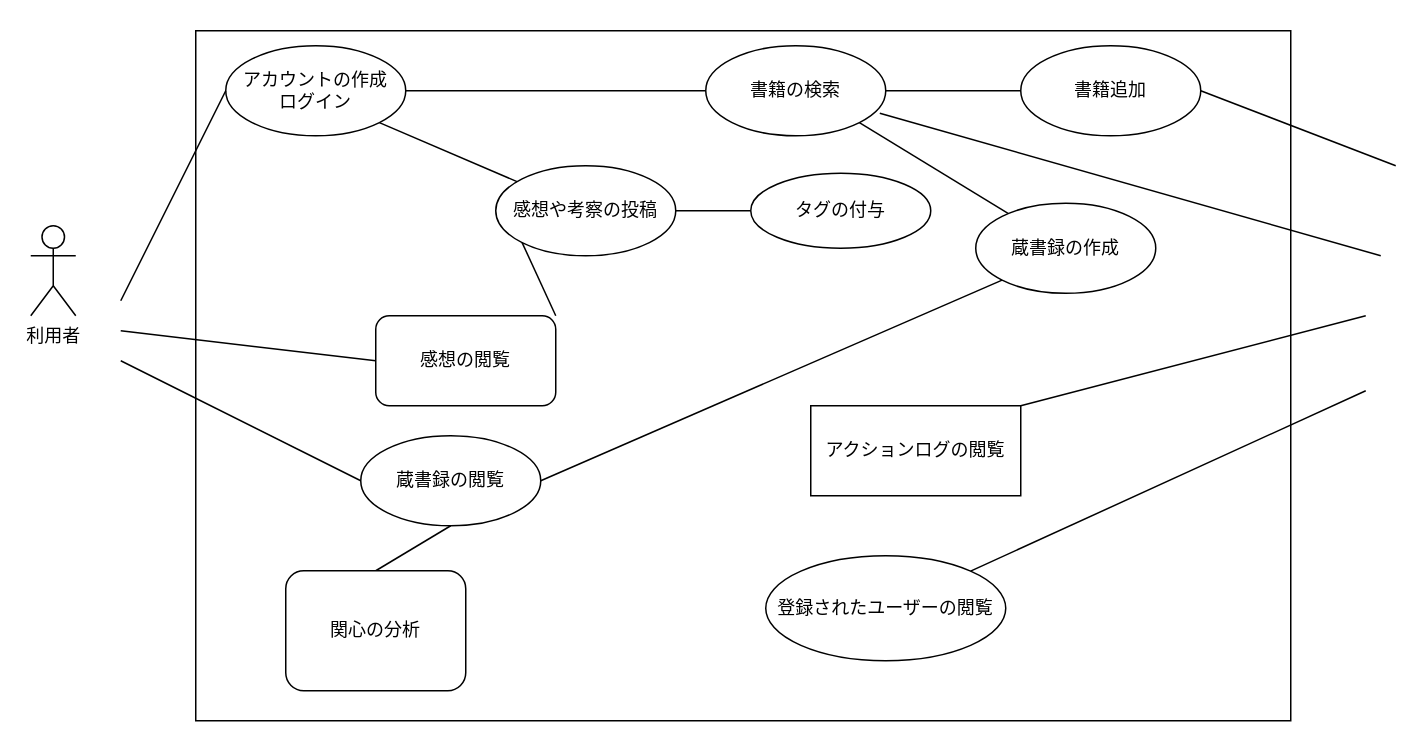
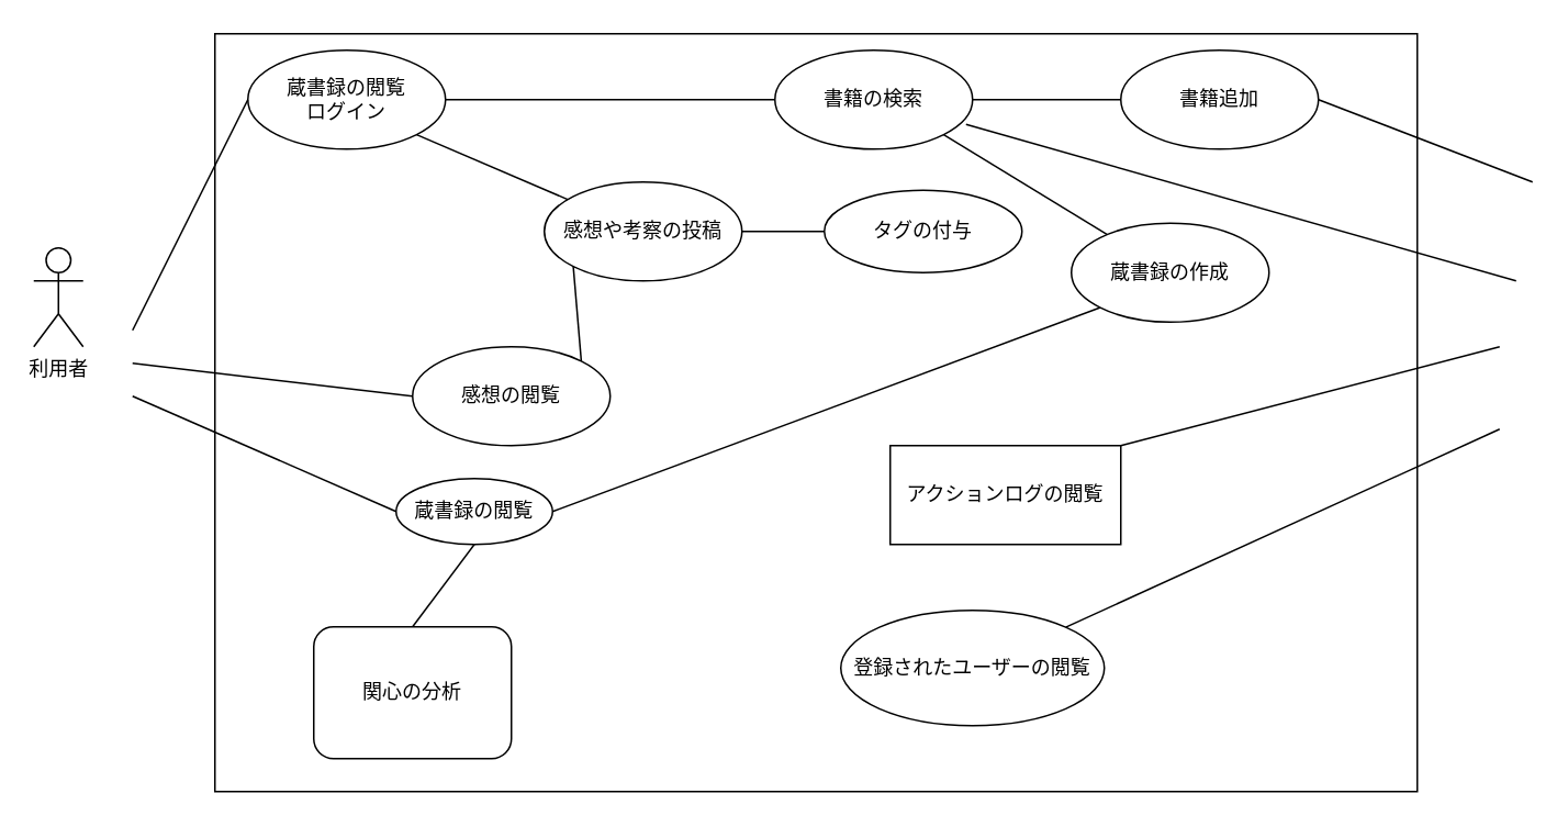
  <mxCell id="0" />
  <mxCell id="1" parent="0" />
  <mxCell id="2" value="" style="rounded=0;whiteSpace=wrap;html=1;movable=1;resizable=1;rotatable=1;deletable=1;editable=1;locked=0;connectable=1;" vertex="1" parent="1"><mxGeometry x="130" y="20" width="730" height="460" as="geometry" /></mxCell>
  <mxCell id="3" value="利用者" style="shape=umlActor;verticalLabelPosition=bottom;verticalAlign=top;html=1;outlineConnect=0;" vertex="1" parent="1"><mxGeometry x="20" y="150" width="30" height="60" as="geometry" /></mxCell>
- <mxCell id="4" value="アカウントの作成&lt;br&gt;ログイン" style="ellipse;whiteSpace=wrap;html=1;" vertex="1" parent="1"><mxGeometry x="150" y="30" width="120" height="60" as="geometry" /></mxCell>
+ <mxCell id="4" value="蔵書録の閲覧&lt;br&gt;ログイン" style="ellipse;whiteSpace=wrap;html=1;" vertex="1" parent="1"><mxGeometry x="150" y="30" width="120" height="60" as="geometry" /></mxCell>
  <mxCell id="5" value="" style="endArrow=none;html=1;rounded=0;entryX=0;entryY=0.5;entryDx=0;entryDy=0;" edge="1" parent="1" target="4"><mxGeometry width="50" height="50" relative="1" as="geometry"><mxPoint x="80" y="200" as="sourcePoint" /><mxPoint x="130" y="150" as="targetPoint" /></mxGeometry></mxCell>
  <mxCell id="6" value="書籍の検索" style="ellipse;whiteSpace=wrap;html=1;" vertex="1" parent="1"><mxGeometry x="470" y="30" width="120" height="60" as="geometry" /></mxCell>
  <mxCell id="7" value="" style="endArrow=none;html=1;rounded=0;exitX=1;exitY=0.5;exitDx=0;exitDy=0;entryX=0;entryY=0.5;entryDx=0;entryDy=0;" edge="1" parent="1" source="4" target="6"><mxGeometry width="50" height="50" relative="1" as="geometry"><mxPoint x="330" y="240" as="sourcePoint" /><mxPoint x="380" y="190" as="targetPoint" /></mxGeometry></mxCell>
  <mxCell id="8" value="感想や考察の投稿" style="ellipse;whiteSpace=wrap;html=1;" vertex="1" parent="1"><mxGeometry x="330" y="110" width="120" height="60" as="geometry" /></mxCell>
  <mxCell id="9" value="" style="endArrow=none;html=1;rounded=0;exitX=1;exitY=1;exitDx=0;exitDy=0;" edge="1" parent="1" source="4" target="8"><mxGeometry width="50" height="50" relative="1" as="geometry"><mxPoint x="250" y="310" as="sourcePoint" /><mxPoint x="300" y="260" as="targetPoint" /></mxGeometry></mxCell>
  <mxCell id="10" value="" style="endArrow=none;html=1;rounded=0;exitX=1;exitY=0.5;exitDx=0;exitDy=0;entryX=0;entryY=0.5;entryDx=0;entryDy=0;" edge="1" parent="1" source="8" target="11"><mxGeometry width="50" height="50" relative="1" as="geometry"><mxPoint x="570" y="200" as="sourcePoint" /><mxPoint x="550" y="150" as="targetPoint" /></mxGeometry></mxCell>
  <mxCell id="11" value="タグの付与" style="ellipse;whiteSpace=wrap;html=1;" vertex="1" parent="1"><mxGeometry x="500" y="115" width="120" height="50" as="geometry" /></mxCell>
  <mxCell id="12" value="書籍追加" style="ellipse;whiteSpace=wrap;html=1;" vertex="1" parent="1"><mxGeometry x="680" y="30" width="120" height="60" as="geometry" /></mxCell>
  <mxCell id="13" value="" style="endArrow=none;html=1;rounded=0;exitX=1;exitY=0.5;exitDx=0;exitDy=0;entryX=0;entryY=0.5;entryDx=0;entryDy=0;" edge="1" parent="1" source="6" target="12"><mxGeometry width="50" height="50" relative="1" as="geometry"><mxPoint x="530" y="360" as="sourcePoint" /><mxPoint x="580" y="310" as="targetPoint" /></mxGeometry></mxCell>
  <mxCell id="14" value="" style="endArrow=none;html=1;rounded=0;exitX=1;exitY=0.5;exitDx=0;exitDy=0;" edge="1" parent="1" source="12"><mxGeometry width="50" height="50" relative="1" as="geometry"><mxPoint x="740" y="150" as="sourcePoint" /><mxPoint x="930" y="110" as="targetPoint" /></mxGeometry></mxCell>
  <mxCell id="15" value="" style="endArrow=none;html=1;rounded=0;entryX=0;entryY=1;entryDx=0;entryDy=0;exitX=1;exitY=0;exitDx=0;exitDy=0;" edge="1" parent="1" source="16" target="8"><mxGeometry width="50" height="50" relative="1" as="geometry"><mxPoint x="340" y="210" as="sourcePoint" /><mxPoint x="370" y="260" as="targetPoint" /></mxGeometry></mxCell>
- <mxCell id="16" value="感想の閲覧" style="whiteSpace=wrap;html=1;rounded=1;" vertex="1" parent="1"><mxGeometry x="250" y="210" width="120" height="60" as="geometry" /></mxCell>
+ <mxCell id="16" value="感想の閲覧" style="ellipse;whiteSpace=wrap;html=1;" vertex="1" parent="1"><mxGeometry x="250" y="210" width="120" height="60" as="geometry" /></mxCell>
  <mxCell id="17" value="" style="endArrow=none;html=1;rounded=0;entryX=0;entryY=0.5;entryDx=0;entryDy=0;" edge="1" parent="1" target="16"><mxGeometry width="50" height="50" relative="1" as="geometry"><mxPoint x="80" y="220" as="sourcePoint" /><mxPoint x="200" y="330" as="targetPoint" /></mxGeometry></mxCell>
  <mxCell id="18" value="" style="endArrow=none;html=1;rounded=0;entryX=1;entryY=1;entryDx=0;entryDy=0;" edge="1" parent="1" source="19" target="6"><mxGeometry width="50" height="50" relative="1" as="geometry"><mxPoint x="720" y="210" as="sourcePoint" /><mxPoint x="690" y="290" as="targetPoint" /></mxGeometry></mxCell>
  <mxCell id="19" value="蔵書録の作成" style="ellipse;whiteSpace=wrap;html=1;" vertex="1" parent="1"><mxGeometry x="650" y="135" width="120" height="60" as="geometry" /></mxCell>
  <mxCell id="20" value="" style="endArrow=none;html=1;rounded=0;entryX=0;entryY=1;entryDx=0;entryDy=0;exitX=1;exitY=0.5;exitDx=0;exitDy=0;" edge="1" parent="1" source="21" target="19"><mxGeometry width="50" height="50" relative="1" as="geometry"><mxPoint x="390" y="290" as="sourcePoint" /><mxPoint x="550" y="270" as="targetPoint" /></mxGeometry></mxCell>
- <mxCell id="21" value="蔵書録の閲覧" style="ellipse;whiteSpace=wrap;html=1;" vertex="1" parent="1"><mxGeometry x="240" y="290" width="120" height="60" as="geometry" /></mxCell>
+ <mxCell id="21" value="蔵書録の閲覧" style="ellipse;whiteSpace=wrap;html=1;" vertex="1" parent="1"><mxGeometry x="240" y="290" width="95" height="40" as="geometry" /></mxCell>
  <mxCell id="22" value="" style="endArrow=none;html=1;rounded=0;entryX=0;entryY=0.5;entryDx=0;entryDy=0;" edge="1" parent="1" target="21"><mxGeometry width="50" height="50" relative="1" as="geometry"><mxPoint x="80" y="240" as="sourcePoint" /><mxPoint x="180" y="300" as="targetPoint" /></mxGeometry></mxCell>
  <mxCell id="23" value="" style="endArrow=none;html=1;rounded=0;entryX=0.5;entryY=1;entryDx=0;entryDy=0;exitX=0.5;exitY=0;exitDx=0;exitDy=0;" edge="1" parent="1" source="24" target="21"><mxGeometry width="50" height="50" relative="1" as="geometry"><mxPoint x="285" y="480" as="sourcePoint" /><mxPoint x="335" y="430" as="targetPoint" /></mxGeometry></mxCell>
  <mxCell id="24" value="関心の分析" style="whiteSpace=wrap;html=1;rounded=1;" vertex="1" parent="1"><mxGeometry x="190" y="380" width="120" height="80" as="geometry" /></mxCell>
  <mxCell id="25" value="アクションログの閲覧" style="whiteSpace=wrap;html=1;rounded=0;" vertex="1" parent="1"><mxGeometry x="540" y="270" width="140" height="60" as="geometry" /></mxCell>
  <mxCell id="26" value="" style="endArrow=none;html=1;rounded=0;exitX=1;exitY=0;exitDx=0;exitDy=0;" edge="1" parent="1" source="25"><mxGeometry width="50" height="50" relative="1" as="geometry"><mxPoint x="980" y="230" as="sourcePoint" /><mxPoint x="910" y="210" as="targetPoint" /></mxGeometry></mxCell>
  <mxCell id="27" value="登録されたユーザーの閲覧" style="ellipse;whiteSpace=wrap;html=1;" vertex="1" parent="1"><mxGeometry x="510" y="370" width="160" height="70" as="geometry" /></mxCell>
  <mxCell id="28" value="" style="endArrow=none;html=1;rounded=0;exitX=1;exitY=0;exitDx=0;exitDy=0;" edge="1" parent="1" source="27"><mxGeometry width="50" height="50" relative="1" as="geometry"><mxPoint x="629.999" y="380.251" as="sourcePoint" /><mxPoint x="910" y="260" as="targetPoint" /></mxGeometry></mxCell>
  <mxCell id="29" value="" style="endArrow=none;html=1;rounded=0;exitX=0.967;exitY=0.75;exitDx=0;exitDy=0;exitPerimeter=0;" edge="1" parent="1" source="6"><mxGeometry width="50" height="50" relative="1" as="geometry"><mxPoint x="810" y="260" as="sourcePoint" /><mxPoint x="920" y="170" as="targetPoint" /></mxGeometry></mxCell>
